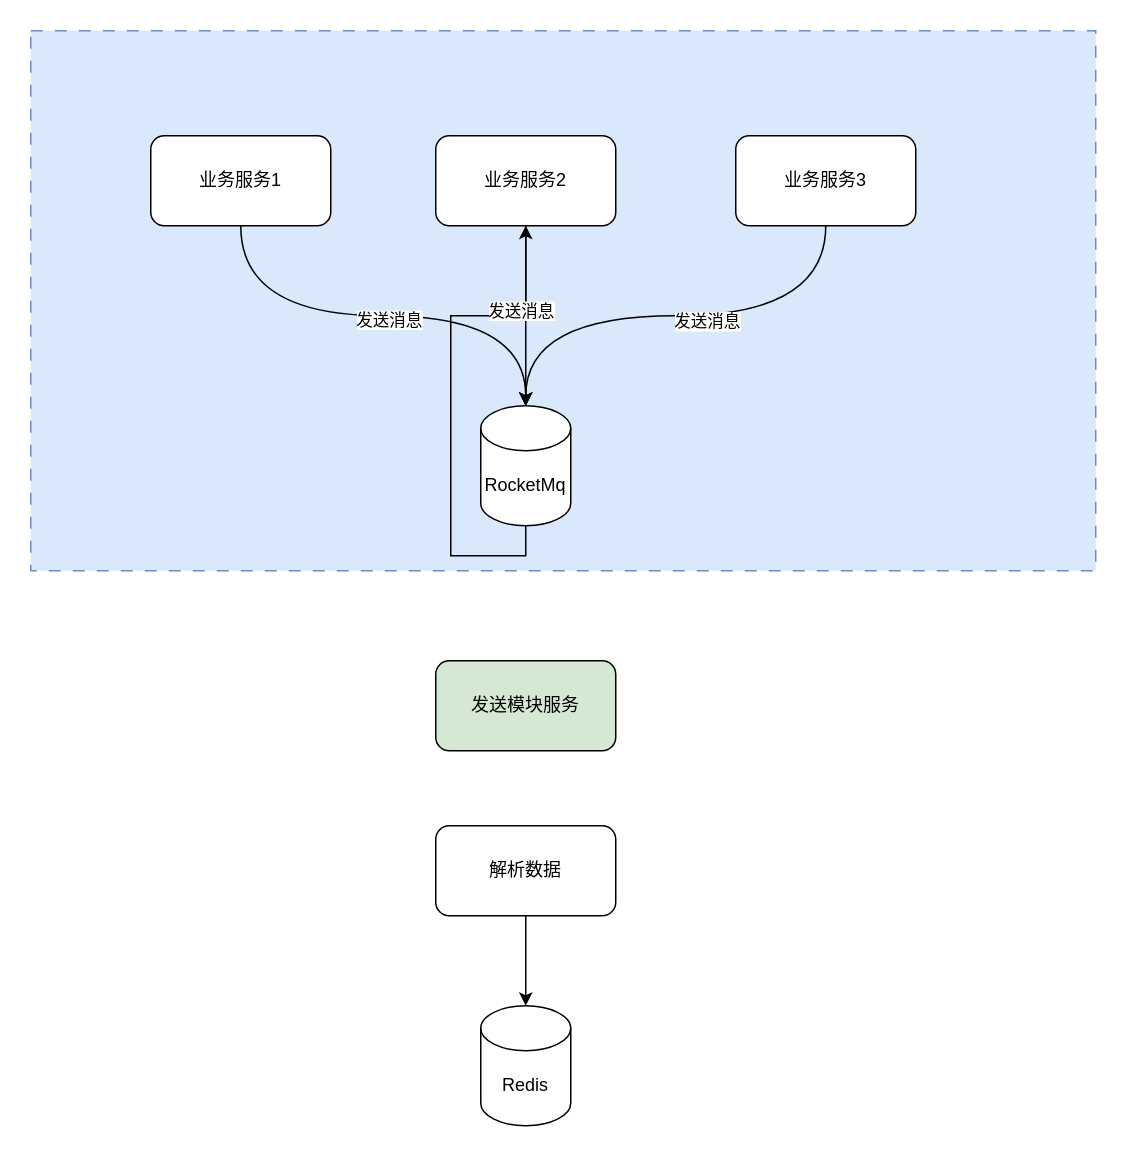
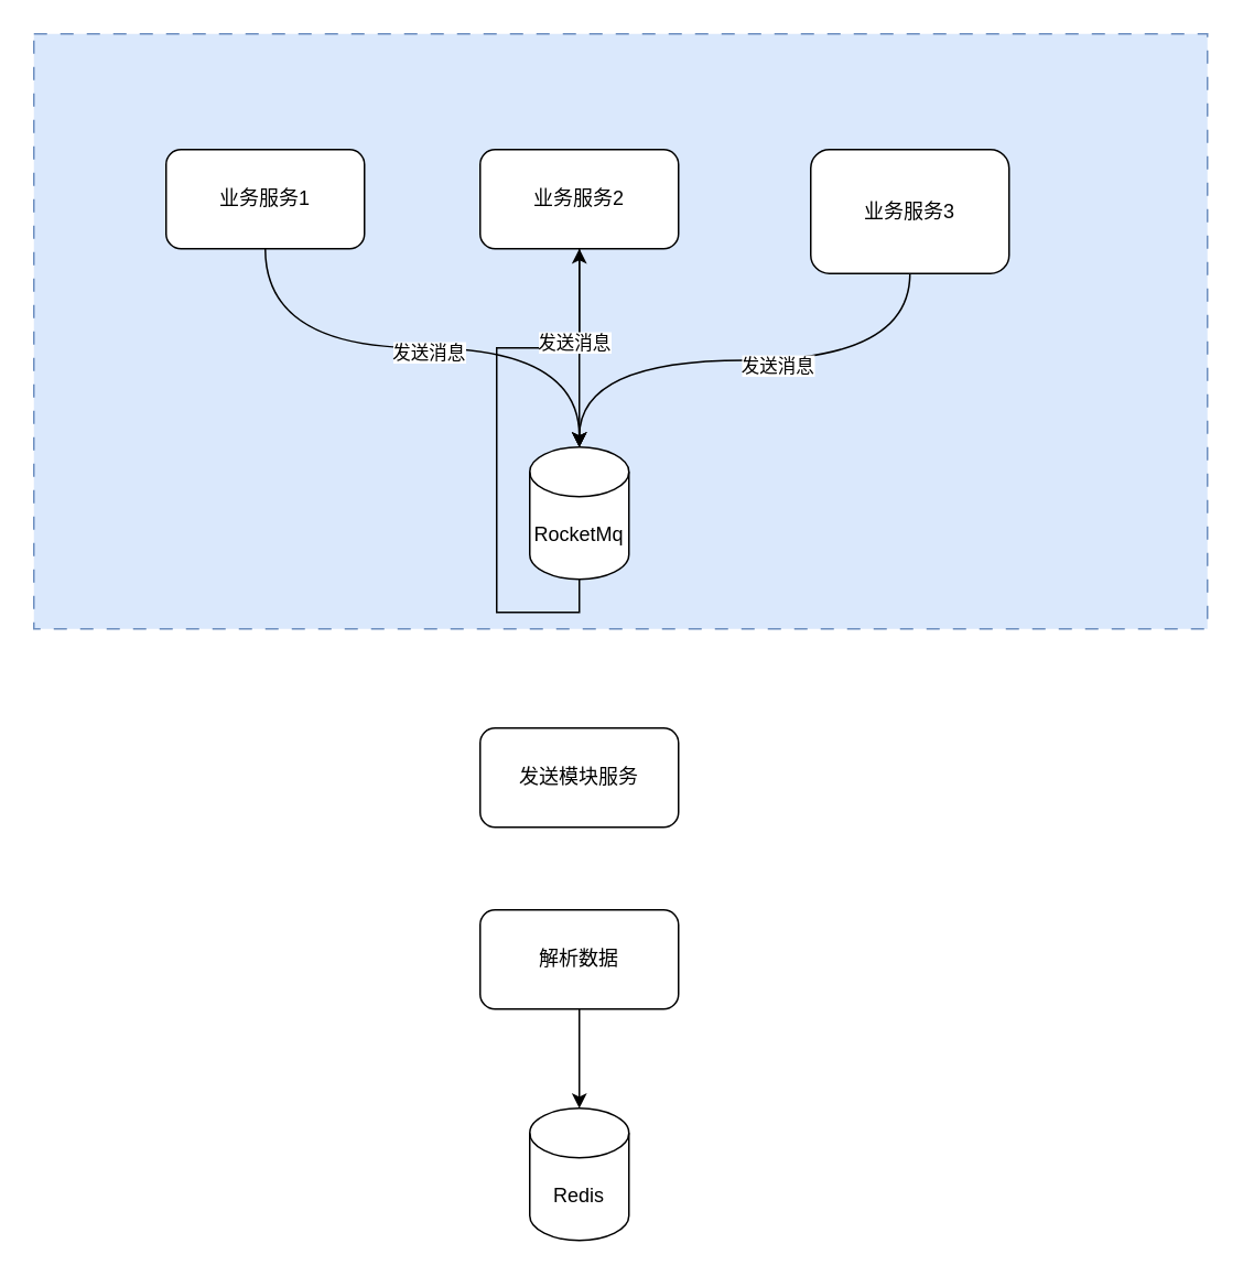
  <mxCell id="0" />
  <mxCell id="1" parent="0" />
  <mxCell id="2" value="" style="rounded=0;whiteSpace=wrap;html=1;dashed=1;dashPattern=8 8;fillColor=#dae8fc;strokeColor=#6c8ebf;" vertex="1" parent="1"><mxGeometry x="20" y="20" width="710" height="360" as="geometry" /></mxCell>
  <mxCell id="3" style="edgeStyle=orthogonalEdgeStyle;rounded=0;orthogonalLoop=1;jettySize=auto;html=1;exitX=0.5;exitY=1;exitDx=0;exitDy=0;exitPerimeter=0;" edge="1" parent="1" source="4" target="8"><mxGeometry relative="1" as="geometry" /></mxCell>
  <mxCell id="4" value="RocketMq" style="shape=cylinder3;whiteSpace=wrap;html=1;boundedLbl=1;backgroundOutline=1;size=15;" vertex="1" parent="1"><mxGeometry x="320" y="270" width="60" height="80" as="geometry" /></mxCell>
  <mxCell id="5" value="业务服务1" style="rounded=1;whiteSpace=wrap;html=1;" vertex="1" parent="1"><mxGeometry x="100" y="90" width="120" height="60" as="geometry" /></mxCell>
  <mxCell id="6" style="edgeStyle=orthogonalEdgeStyle;rounded=0;orthogonalLoop=1;jettySize=auto;html=1;exitX=0.5;exitY=1;exitDx=0;exitDy=0;" edge="1" parent="1" source="8"><mxGeometry relative="1" as="geometry"><mxPoint x="350" y="270" as="targetPoint" /></mxGeometry></mxCell>
  <mxCell id="7" value="发送消息" style="edgeLabel;html=1;align=center;verticalAlign=middle;resizable=0;points=[];" vertex="1" connectable="0" parent="6"><mxGeometry x="-0.071" y="-4" relative="1" as="geometry"><mxPoint as="offset" /></mxGeometry></mxCell>
  <mxCell id="8" value="业务服务2" style="rounded=1;whiteSpace=wrap;html=1;" vertex="1" parent="1"><mxGeometry x="290" y="90" width="120" height="60" as="geometry" /></mxCell>
- <mxCell id="9" value="业务服务3" style="rounded=1;whiteSpace=wrap;html=1;" vertex="1" parent="1"><mxGeometry x="490" y="90" width="120" height="60" as="geometry" /></mxCell>
+ <mxCell id="9" value="业务服务3" style="rounded=1;whiteSpace=wrap;html=1;" vertex="1" parent="1"><mxGeometry x="490" y="90" width="120" height="75" as="geometry" /></mxCell>
  <mxCell id="10" style="edgeStyle=orthogonalEdgeStyle;rounded=0;orthogonalLoop=1;jettySize=auto;html=1;exitX=0.5;exitY=1;exitDx=0;exitDy=0;entryX=0.5;entryY=0;entryDx=0;entryDy=0;entryPerimeter=0;curved=1;" edge="1" parent="1" source="5" target="4"><mxGeometry relative="1" as="geometry" /></mxCell>
  <mxCell id="11" value="发送消息" style="edgeLabel;html=1;align=center;verticalAlign=middle;resizable=0;points=[];" vertex="1" connectable="0" parent="10"><mxGeometry x="0.019" y="-2" relative="1" as="geometry"><mxPoint as="offset" /></mxGeometry></mxCell>
  <mxCell id="12" style="edgeStyle=orthogonalEdgeStyle;rounded=0;orthogonalLoop=1;jettySize=auto;html=1;exitX=0.5;exitY=1;exitDx=0;exitDy=0;entryX=0.5;entryY=0;entryDx=0;entryDy=0;entryPerimeter=0;curved=1;" edge="1" parent="1" source="9" target="4"><mxGeometry relative="1" as="geometry" /></mxCell>
  <mxCell id="13" value="发送消息" style="edgeLabel;html=1;align=center;verticalAlign=middle;resizable=0;points=[];" vertex="1" connectable="0" parent="12"><mxGeometry x="-0.125" y="3" relative="1" as="geometry"><mxPoint as="offset" /></mxGeometry></mxCell>
- <mxCell id="14" value="发送模块服务" style="rounded=1;whiteSpace=wrap;html=1;fillColor=#d5e8d4;" vertex="1" parent="1"><mxGeometry x="290" y="440" width="120" height="60" as="geometry" /></mxCell>
+ <mxCell id="14" value="发送模块服务" style="rounded=1;whiteSpace=wrap;html=1;" vertex="1" parent="1"><mxGeometry x="290" y="440" width="120" height="60" as="geometry" /></mxCell>
  <mxCell id="15" value="解析数据" style="rounded=1;whiteSpace=wrap;html=1;" vertex="1" parent="1"><mxGeometry x="290" y="550" width="120" height="60" as="geometry" /></mxCell>
  <mxCell id="16" value="Redis" style="shape=cylinder3;whiteSpace=wrap;html=1;boundedLbl=1;backgroundOutline=1;size=15;" vertex="1" parent="1"><mxGeometry x="320" y="670" width="60" height="80" as="geometry" /></mxCell>
  <mxCell id="17" style="edgeStyle=orthogonalEdgeStyle;rounded=0;orthogonalLoop=1;jettySize=auto;html=1;exitX=0.5;exitY=1;exitDx=0;exitDy=0;entryX=0.5;entryY=0;entryDx=0;entryDy=0;entryPerimeter=0;" edge="1" parent="1" source="15" target="16"><mxGeometry relative="1" as="geometry" /></mxCell>
